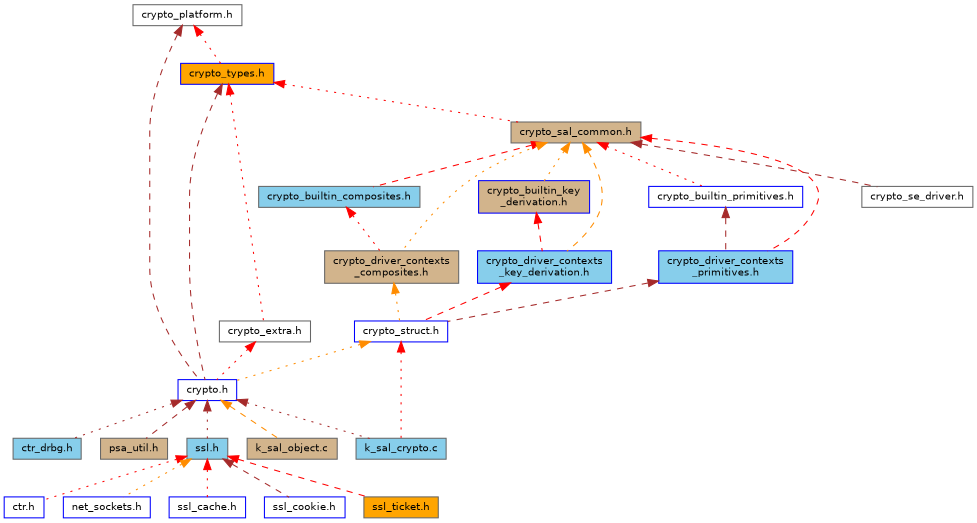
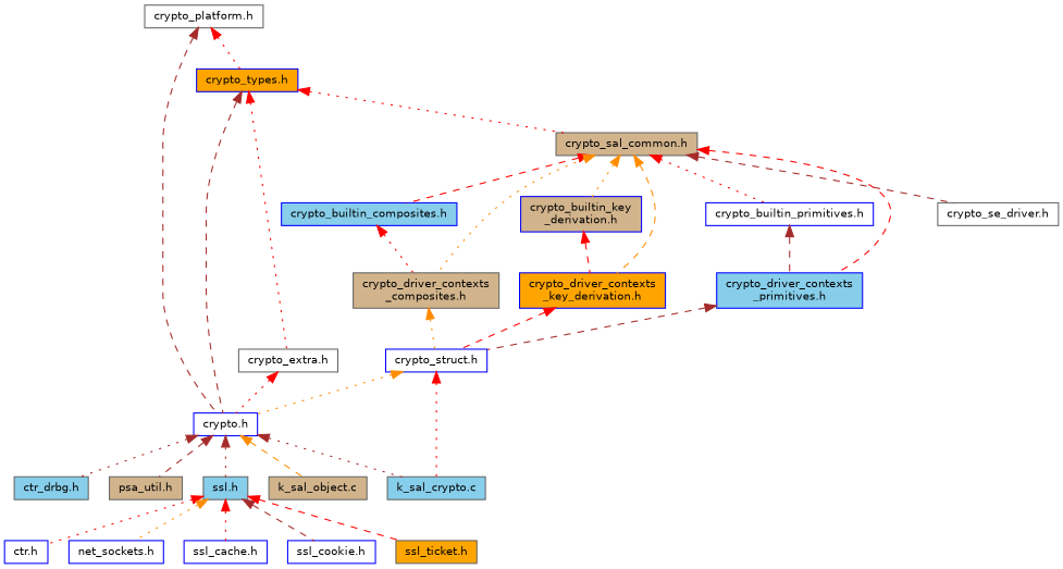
  digraph {
    node [color=blue fillcolor=white fontname=Helvetica fontsize=10 shape=record style=filled]
    edge [color=red dir=back fontname=Helvetica fontsize=10 labelfontname=Helvetica labelfontsize=10 style=dotted]
    n1 [color=gray40 fontcolor=black height=0.2 label="crypto_platform.h" width=0.4]
    n2 [height=0.2 label="crypto.h" width=0.4]
    n3 [fillcolor=orange height=0.2 label="crypto_types.h" width=0.4]
    n4 [color=gray40 fillcolor=skyblue height=0.2 label="ctr_drbg.h" width=0.4]
    n5 [color=gray40 fillcolor=tan height=0.2 label="psa_util.h" width=0.4]
    n6 [color=gray40 fillcolor=skyblue height=0.2 label="ssl.h" width=0.4]
    n7 [color=gray40 fillcolor=skyblue height=0.2 label="k_sal_crypto.c" width=0.4]
    n8 [color=gray40 fillcolor=tan height=0.2 label="k_sal_object.c" width=0.4]
    n9 [color=gray40 height=0.2 label="crypto_extra.h" width=0.4]
    n10 [color=gray40 fillcolor=tan height=0.2 label="crypto_sal_common.h" width=0.4]
    n11 [height=0.2 label="ctr.h" width=0.4]
    n12 [height=0.2 label="net_sockets.h" width=0.4]
    n13 [height=0.2 label="ssl_cache.h" width=0.4]
    n14 [height=0.2 label="ssl_cookie.h" width=0.4]
    n15 [color=gray40 fillcolor=orange height=0.2 label="ssl_ticket.h" width=0.4]
-   n16 [color=gray40 fillcolor=skyblue height=0.2 label="crypto_builtin_composites.h" width=0.4]
+   n16 [fillcolor=skyblue height=0.2 label="crypto_builtin_composites.h" width=0.4]
    n17 [color=gray40 fillcolor=tan height=0.2 label="crypto_driver_contexts\l_composites.h" width=0.4]
    n18 [fillcolor=tan height=0.2 label="crypto_builtin_key\l_derivation.h" width=0.4]
-   n19 [fillcolor=skyblue height=0.2 label="crypto_driver_contexts\l_key_derivation.h" width=0.4]
+   n19 [fillcolor=orange height=0.2 label="crypto_driver_contexts\l_key_derivation.h" width=0.4]
    n20 [height=0.2 label="crypto_builtin_primitives.h" width=0.4]
    n21 [fillcolor=skyblue height=0.2 label="crypto_driver_contexts\l_primitives.h" width=0.4]
    n22 [color=gray40 height=0.2 label="crypto_se_driver.h" width=0.4]
    n23 [height=0.2 label="crypto_struct.h" width=0.4]
    n1 -> n2 [color=brown style=dashed]
    n1 -> n3
    n2 -> n4 [color=brown]
    n2 -> n5 [color=brown style=dashed]
    n2 -> n6 [color=brown]
    n2 -> n7 [color=brown]
    n2 -> n8 [color=darkorange style=dashed]
    n3 -> n2 [color=brown style=dashed]
    n3 -> n9
    n3 -> n10
    n6 -> n11
    n6 -> n12 [color=darkorange]
    n6 -> n13
    n6 -> n14 [color=brown style=dashed]
    n6 -> n15 [style=dashed]
    n9 -> n2
    n10 -> n16 [style=dashed]
    n10 -> n17 [color=darkorange]
    n10 -> n18 [color=darkorange]
    n10 -> n19 [color=darkorange style=dashed]
    n10 -> n20
    n10 -> n21 [style=dashed]
    n10 -> n22 [color=brown style=dashed]
    n16 -> n17
    n17 -> n23 [color=darkorange]
    n18 -> n19 [style=dashed]
    n19 -> n23 [style=dashed]
    n20 -> n21 [color=brown style=dashed]
    n21 -> n23 [color=brown style=dashed]
    n23 -> n2 [color=darkorange]
    n23 -> n7
  }
